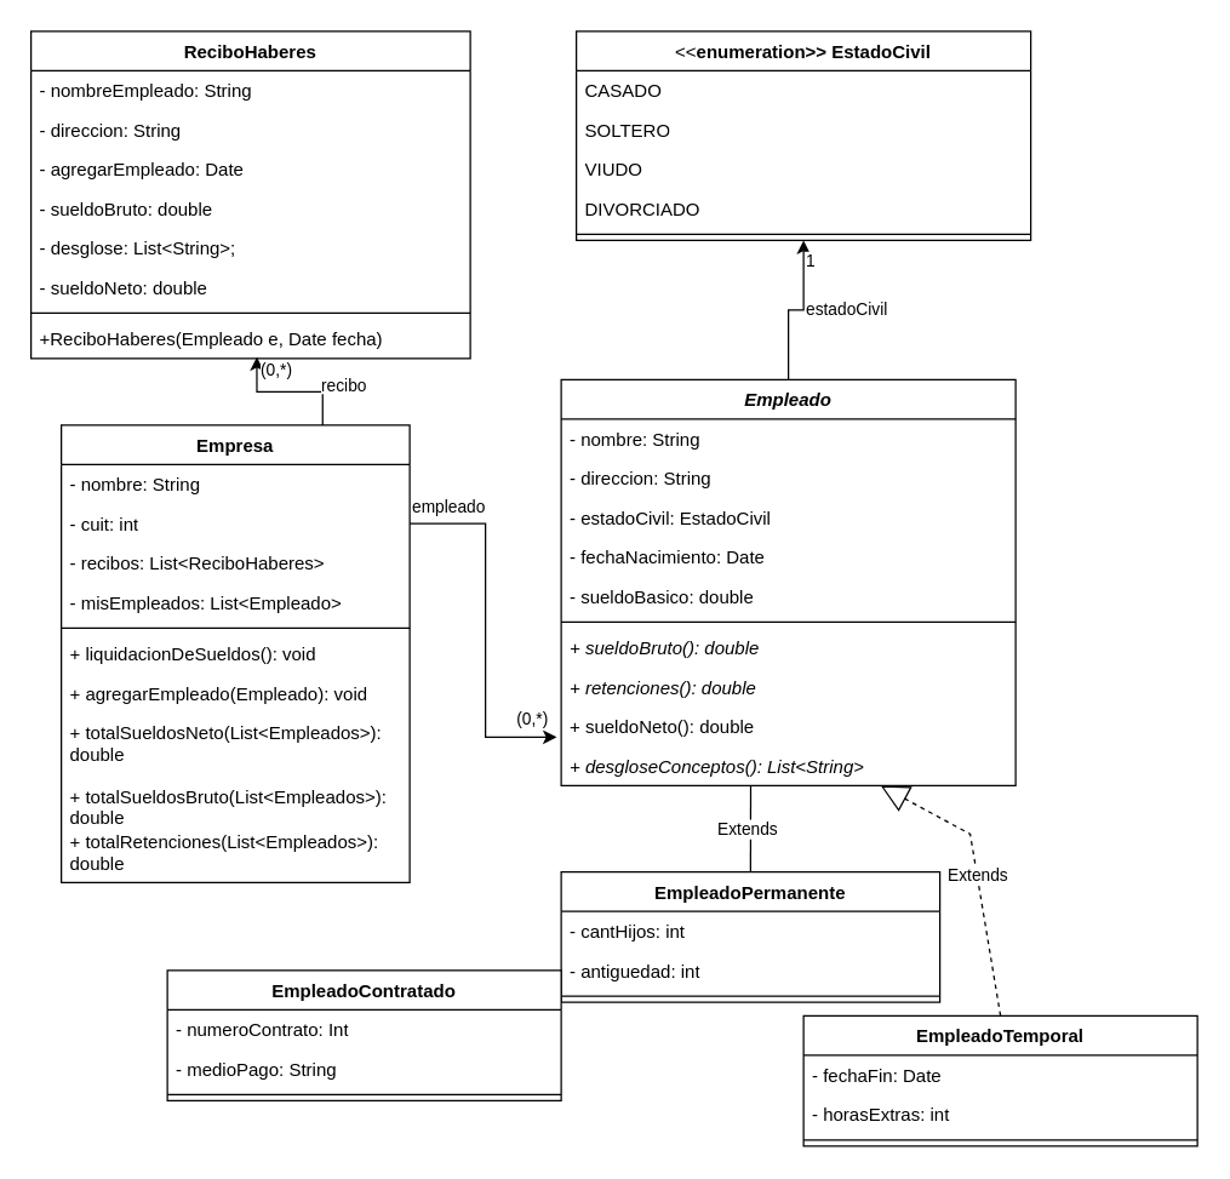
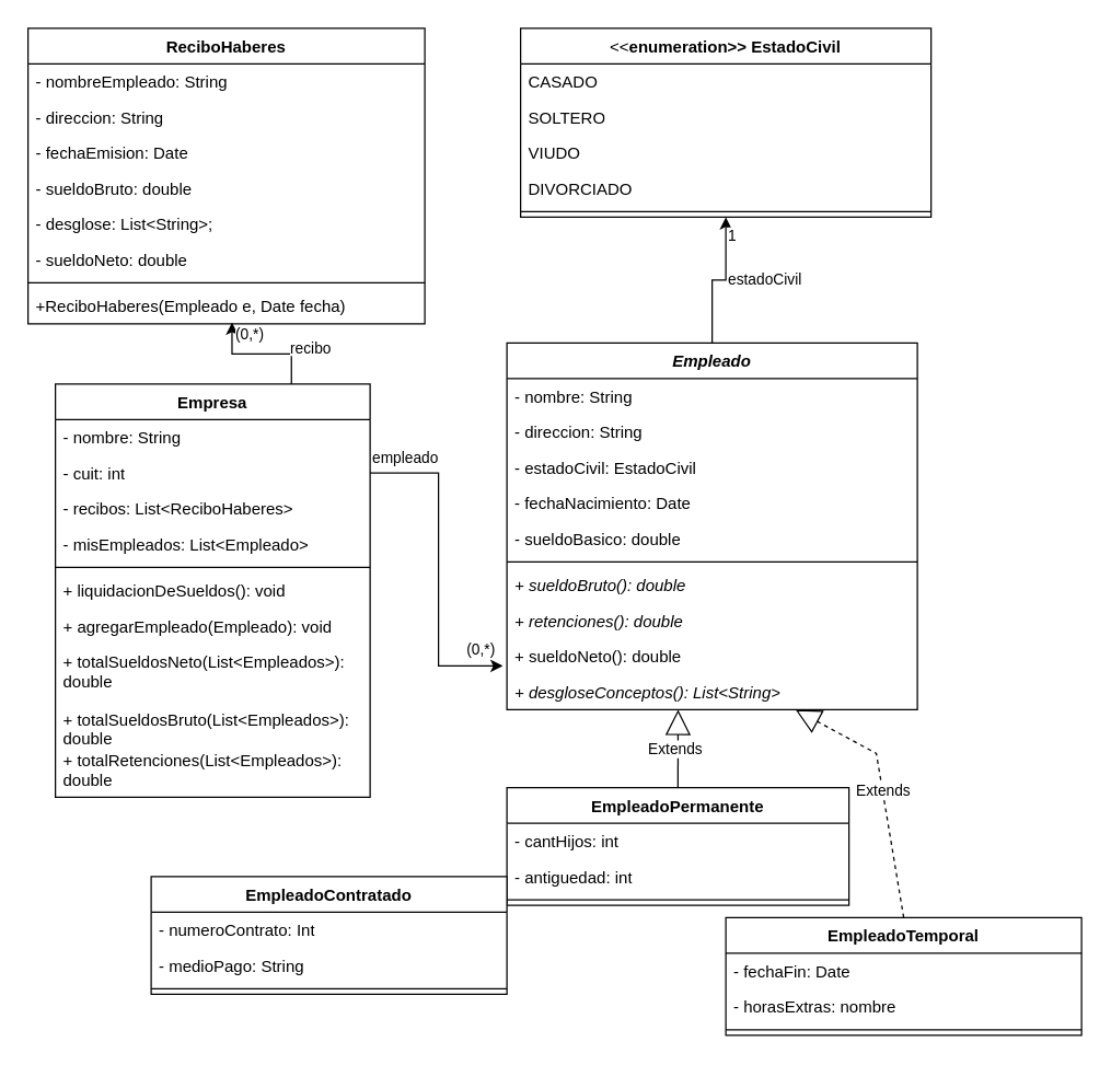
  <mxCell id="0" />
  <mxCell id="1" parent="0" />
  <mxCell id="2" style="edgeStyle=orthogonalEdgeStyle;rounded=0;orthogonalLoop=1;jettySize=auto;html=1;exitX=0.5;exitY=0;exitDx=0;exitDy=0;entryX=0.5;entryY=1;entryDx=0;entryDy=0;" edge="1" parent="1" source="3" target="54"><mxGeometry relative="1" as="geometry" /></mxCell>
  <mxCell id="3" value="&lt;i&gt;Empleado&lt;/i&gt;" style="swimlane;fontStyle=1;align=center;verticalAlign=top;childLayout=stackLayout;horizontal=1;startSize=26;horizontalStack=0;resizeParent=1;resizeParentMax=0;resizeLast=0;collapsible=1;marginBottom=0;whiteSpace=wrap;html=1;" parent="1" vertex="1"><mxGeometry x="370" y="250" width="300" height="268" as="geometry" /></mxCell>
  <mxCell id="4" value="- nombre: String" style="text;strokeColor=none;fillColor=none;align=left;verticalAlign=top;spacingLeft=4;spacingRight=4;overflow=hidden;rotatable=0;points=[[0,0.5],[1,0.5]];portConstraint=eastwest;whiteSpace=wrap;html=1;" parent="3" vertex="1"><mxGeometry y="26" width="300" height="26" as="geometry" /></mxCell>
  <mxCell id="5" value="- direccion: String" style="text;strokeColor=none;fillColor=none;align=left;verticalAlign=top;spacingLeft=4;spacingRight=4;overflow=hidden;rotatable=0;points=[[0,0.5],[1,0.5]];portConstraint=eastwest;whiteSpace=wrap;html=1;" parent="3" vertex="1"><mxGeometry y="52" width="300" height="26" as="geometry" /></mxCell>
  <mxCell id="6" value="- estadoCivil: EstadoCivil" style="text;strokeColor=none;fillColor=none;align=left;verticalAlign=top;spacingLeft=4;spacingRight=4;overflow=hidden;rotatable=0;points=[[0,0.5],[1,0.5]];portConstraint=eastwest;whiteSpace=wrap;html=1;" parent="3" vertex="1"><mxGeometry y="78" width="300" height="26" as="geometry" /></mxCell>
  <mxCell id="7" value="- fechaNacimiento: Date" style="text;strokeColor=none;fillColor=none;align=left;verticalAlign=top;spacingLeft=4;spacingRight=4;overflow=hidden;rotatable=0;points=[[0,0.5],[1,0.5]];portConstraint=eastwest;whiteSpace=wrap;html=1;" parent="3" vertex="1"><mxGeometry y="104" width="300" height="26" as="geometry" /></mxCell>
  <mxCell id="8" value="- sueldoBasico: double" style="text;strokeColor=none;fillColor=none;align=left;verticalAlign=top;spacingLeft=4;spacingRight=4;overflow=hidden;rotatable=0;points=[[0,0.5],[1,0.5]];portConstraint=eastwest;whiteSpace=wrap;html=1;" parent="3" vertex="1"><mxGeometry y="130" width="300" height="26" as="geometry" /></mxCell>
  <mxCell id="9" value="" style="line;strokeWidth=1;fillColor=none;align=left;verticalAlign=middle;spacingTop=-1;spacingLeft=3;spacingRight=3;rotatable=0;labelPosition=right;points=[];portConstraint=eastwest;strokeColor=inherit;" parent="3" vertex="1"><mxGeometry y="156" width="300" height="8" as="geometry" /></mxCell>
  <mxCell id="10" value="&lt;i&gt;+ sueldoBruto(): double&lt;/i&gt;" style="text;strokeColor=none;fillColor=none;align=left;verticalAlign=top;spacingLeft=4;spacingRight=4;overflow=hidden;rotatable=0;points=[[0,0.5],[1,0.5]];portConstraint=eastwest;whiteSpace=wrap;html=1;" parent="3" vertex="1"><mxGeometry y="164" width="300" height="26" as="geometry" /></mxCell>
  <mxCell id="11" value="&lt;i&gt;+ retenciones(): double&lt;/i&gt;" style="text;strokeColor=none;fillColor=none;align=left;verticalAlign=top;spacingLeft=4;spacingRight=4;overflow=hidden;rotatable=0;points=[[0,0.5],[1,0.5]];portConstraint=eastwest;whiteSpace=wrap;html=1;" parent="3" vertex="1"><mxGeometry y="190" width="300" height="26" as="geometry" /></mxCell>
  <mxCell id="12" value="+ sueldoNeto(): double" style="text;strokeColor=none;fillColor=none;align=left;verticalAlign=top;spacingLeft=4;spacingRight=4;overflow=hidden;rotatable=0;points=[[0,0.5],[1,0.5]];portConstraint=eastwest;whiteSpace=wrap;html=1;" parent="3" vertex="1"><mxGeometry y="216" width="300" height="26" as="geometry" /></mxCell>
  <mxCell id="13" value="&lt;i&gt;+ desgloseConceptos(): List&amp;lt;String&amp;gt;&lt;/i&gt;" style="text;strokeColor=none;fillColor=none;align=left;verticalAlign=top;spacingLeft=4;spacingRight=4;overflow=hidden;rotatable=0;points=[[0,0.5],[1,0.5]];portConstraint=eastwest;whiteSpace=wrap;html=1;" parent="3" vertex="1"><mxGeometry y="242" width="300" height="26" as="geometry" /></mxCell>
  <mxCell id="14" value="Empresa" style="swimlane;fontStyle=1;align=center;verticalAlign=top;childLayout=stackLayout;horizontal=1;startSize=26;horizontalStack=0;resizeParent=1;resizeParentMax=0;resizeLast=0;collapsible=1;marginBottom=0;whiteSpace=wrap;html=1;" parent="1" vertex="1"><mxGeometry x="40" y="280" width="230" height="302" as="geometry" /></mxCell>
  <mxCell id="15" value="- nombre: String" style="text;strokeColor=none;fillColor=none;align=left;verticalAlign=top;spacingLeft=4;spacingRight=4;overflow=hidden;rotatable=0;points=[[0,0.5],[1,0.5]];portConstraint=eastwest;whiteSpace=wrap;html=1;" parent="14" vertex="1"><mxGeometry y="26" width="230" height="26" as="geometry" /></mxCell>
  <mxCell id="16" value="- cuit: int" style="text;strokeColor=none;fillColor=none;align=left;verticalAlign=top;spacingLeft=4;spacingRight=4;overflow=hidden;rotatable=0;points=[[0,0.5],[1,0.5]];portConstraint=eastwest;whiteSpace=wrap;html=1;" parent="14" vertex="1"><mxGeometry y="52" width="230" height="26" as="geometry" /></mxCell>
  <mxCell id="17" value="- recibos: List&amp;lt;ReciboHaberes&amp;gt;" style="text;strokeColor=none;fillColor=none;align=left;verticalAlign=top;spacingLeft=4;spacingRight=4;overflow=hidden;rotatable=0;points=[[0,0.5],[1,0.5]];portConstraint=eastwest;whiteSpace=wrap;html=1;" parent="14" vertex="1"><mxGeometry y="78" width="230" height="26" as="geometry" /></mxCell>
  <mxCell id="18" value="- misEmpleados: List&amp;lt;Empleado&amp;gt;" style="text;strokeColor=none;fillColor=none;align=left;verticalAlign=top;spacingLeft=4;spacingRight=4;overflow=hidden;rotatable=0;points=[[0,0.5],[1,0.5]];portConstraint=eastwest;whiteSpace=wrap;html=1;" parent="14" vertex="1"><mxGeometry y="104" width="230" height="26" as="geometry" /></mxCell>
  <mxCell id="19" value="" style="line;strokeWidth=1;fillColor=none;align=left;verticalAlign=middle;spacingTop=-1;spacingLeft=3;spacingRight=3;rotatable=0;labelPosition=right;points=[];portConstraint=eastwest;strokeColor=inherit;" parent="14" vertex="1"><mxGeometry y="130" width="230" height="8" as="geometry" /></mxCell>
  <mxCell id="20" value="+ liquidacionDeSueldos(): void" style="text;strokeColor=none;fillColor=none;align=left;verticalAlign=top;spacingLeft=4;spacingRight=4;overflow=hidden;rotatable=0;points=[[0,0.5],[1,0.5]];portConstraint=eastwest;whiteSpace=wrap;html=1;" parent="14" vertex="1"><mxGeometry y="138" width="230" height="26" as="geometry" /></mxCell>
  <mxCell id="21" value="+ &lt;span&gt;agregarEmpleado(Empleado&lt;/span&gt;): void" style="text;strokeColor=none;fillColor=none;align=left;verticalAlign=top;spacingLeft=4;spacingRight=4;overflow=hidden;rotatable=0;points=[[0,0.5],[1,0.5]];portConstraint=eastwest;whiteSpace=wrap;html=1;fontStyle=0" parent="14" vertex="1"><mxGeometry y="164" width="230" height="26" as="geometry" /></mxCell>
  <mxCell id="22" value="+ totalSueldosNeto(List&amp;lt;Empleados&amp;gt;): double" style="text;strokeColor=none;fillColor=none;align=left;verticalAlign=top;spacingLeft=4;spacingRight=4;overflow=hidden;rotatable=0;points=[[0,0.5],[1,0.5]];portConstraint=eastwest;whiteSpace=wrap;html=1;" parent="14" vertex="1"><mxGeometry y="190" width="230" height="42" as="geometry" /></mxCell>
  <mxCell id="23" value="+ totalSueldosBruto(List&amp;lt;Empleados&amp;gt;): double" style="text;strokeColor=none;fillColor=none;align=left;verticalAlign=top;spacingLeft=4;spacingRight=4;overflow=hidden;rotatable=0;points=[[0,0.5],[1,0.5]];portConstraint=eastwest;whiteSpace=wrap;html=1;" parent="14" vertex="1"><mxGeometry y="232" width="230" height="30" as="geometry" /></mxCell>
  <mxCell id="24" value="+ totalRetenciones(List&amp;lt;Empleados&amp;gt;): double" style="text;strokeColor=none;fillColor=none;align=left;verticalAlign=top;spacingLeft=4;spacingRight=4;overflow=hidden;rotatable=0;points=[[0,0.5],[1,0.5]];portConstraint=eastwest;whiteSpace=wrap;html=1;" parent="14" vertex="1"><mxGeometry y="262" width="230" height="40" as="geometry" /></mxCell>
  <mxCell id="25" value="EmpleadoPermanente" style="swimlane;fontStyle=1;align=center;verticalAlign=top;childLayout=stackLayout;horizontal=1;startSize=26;horizontalStack=0;resizeParent=1;resizeParentMax=0;resizeLast=0;collapsible=1;marginBottom=0;whiteSpace=wrap;html=1;" parent="1" vertex="1"><mxGeometry x="370" y="575" width="250" height="86" as="geometry" /></mxCell>
  <mxCell id="26" value="- cantHijos: int" style="text;strokeColor=none;fillColor=none;align=left;verticalAlign=top;spacingLeft=4;spacingRight=4;overflow=hidden;rotatable=0;points=[[0,0.5],[1,0.5]];portConstraint=eastwest;whiteSpace=wrap;html=1;" parent="25" vertex="1"><mxGeometry y="26" width="250" height="26" as="geometry" /></mxCell>
  <mxCell id="27" value="- antiguedad: int" style="text;strokeColor=none;fillColor=none;align=left;verticalAlign=top;spacingLeft=4;spacingRight=4;overflow=hidden;rotatable=0;points=[[0,0.5],[1,0.5]];portConstraint=eastwest;whiteSpace=wrap;html=1;" parent="25" vertex="1"><mxGeometry y="52" width="250" height="26" as="geometry" /></mxCell>
  <mxCell id="28" value="" style="line;strokeWidth=1;fillColor=none;align=left;verticalAlign=middle;spacingTop=-1;spacingLeft=3;spacingRight=3;rotatable=0;labelPosition=right;points=[];portConstraint=eastwest;strokeColor=inherit;" parent="25" vertex="1"><mxGeometry y="78" width="250" height="8" as="geometry" /></mxCell>
  <mxCell id="29" value="EmpleadoTemporal" style="swimlane;fontStyle=1;align=center;verticalAlign=top;childLayout=stackLayout;horizontal=1;startSize=26;horizontalStack=0;resizeParent=1;resizeParentMax=0;resizeLast=0;collapsible=1;marginBottom=0;whiteSpace=wrap;html=1;" parent="1" vertex="1"><mxGeometry x="530" y="670" width="260" height="86" as="geometry" /></mxCell>
  <mxCell id="30" value="- fechaFin: Date" style="text;strokeColor=none;fillColor=none;align=left;verticalAlign=top;spacingLeft=4;spacingRight=4;overflow=hidden;rotatable=0;points=[[0,0.5],[1,0.5]];portConstraint=eastwest;whiteSpace=wrap;html=1;" parent="29" vertex="1"><mxGeometry y="26" width="260" height="26" as="geometry" /></mxCell>
- <mxCell id="31" value="- horasExtras: int" style="text;strokeColor=none;fillColor=none;align=left;verticalAlign=top;spacingLeft=4;spacingRight=4;overflow=hidden;rotatable=0;points=[[0,0.5],[1,0.5]];portConstraint=eastwest;whiteSpace=wrap;html=1;" parent="29" vertex="1"><mxGeometry y="52" width="260" height="26" as="geometry" /></mxCell>
+ <mxCell id="31" value="- horasExtras: nombre" style="text;strokeColor=none;fillColor=none;align=left;verticalAlign=top;spacingLeft=4;spacingRight=4;overflow=hidden;rotatable=0;points=[[0,0.5],[1,0.5]];portConstraint=eastwest;whiteSpace=wrap;html=1;" parent="29" vertex="1"><mxGeometry y="52" width="260" height="26" as="geometry" /></mxCell>
  <mxCell id="32" value="" style="line;strokeWidth=1;fillColor=none;align=left;verticalAlign=middle;spacingTop=-1;spacingLeft=3;spacingRight=3;rotatable=0;labelPosition=right;points=[];portConstraint=eastwest;strokeColor=inherit;" parent="29" vertex="1"><mxGeometry y="78" width="260" height="8" as="geometry" /></mxCell>
- <mxCell id="33" value="Extends" style="endArrow=none;endSize=16;endFill=0;html=1;rounded=0;exitX=0.5;exitY=0;exitDx=0;exitDy=0;entryX=0.417;entryY=1;entryDx=0;entryDy=0;entryPerimeter=0;" parent="1" source="25" target="13" edge="1"><mxGeometry x="-0.001" y="2" width="160" relative="1" as="geometry"><mxPoint x="270" y="400" as="sourcePoint" /><mxPoint x="430" y="400" as="targetPoint" /><mxPoint as="offset" /></mxGeometry></mxCell>
+ <mxCell id="33" value="Extends" style="endArrow=block;endSize=16;endFill=0;html=1;rounded=0;exitX=0.5;exitY=0;exitDx=0;exitDy=0;entryX=0.417;entryY=1;entryDx=0;entryDy=0;entryPerimeter=0;" parent="1" source="25" target="13" edge="1"><mxGeometry x="-0.001" y="2" width="160" relative="1" as="geometry"><mxPoint x="270" y="400" as="sourcePoint" /><mxPoint x="430" y="400" as="targetPoint" /><mxPoint as="offset" /></mxGeometry></mxCell>
  <mxCell id="34" value="Extends" style="endArrow=block;endSize=16;endFill=0;html=1;rounded=0;exitX=0.5;exitY=0;exitDx=0;exitDy=0;entryX=0.703;entryY=1;entryDx=0;entryDy=0;entryPerimeter=0;dashed=1;" parent="1" source="29" target="13" edge="1"><mxGeometry width="160" relative="1" as="geometry"><mxPoint x="600" y="380" as="sourcePoint" /><mxPoint x="610" y="440" as="targetPoint" /><Array as="points"><mxPoint x="640" y="550" /></Array></mxGeometry></mxCell>
  <mxCell id="35" value="ReciboHaberes" style="swimlane;fontStyle=1;align=center;verticalAlign=top;childLayout=stackLayout;horizontal=1;startSize=26;horizontalStack=0;resizeParent=1;resizeParentMax=0;resizeLast=0;collapsible=1;marginBottom=0;whiteSpace=wrap;html=1;" parent="1" vertex="1"><mxGeometry x="20" y="20" width="290" height="216" as="geometry" /></mxCell>
  <mxCell id="36" value="- nombreEmpleado: String" style="text;strokeColor=none;fillColor=none;align=left;verticalAlign=top;spacingLeft=4;spacingRight=4;overflow=hidden;rotatable=0;points=[[0,0.5],[1,0.5]];portConstraint=eastwest;whiteSpace=wrap;html=1;" parent="35" vertex="1"><mxGeometry y="26" width="290" height="26" as="geometry" /></mxCell>
  <mxCell id="37" value="- direccion: String" style="text;strokeColor=none;fillColor=none;align=left;verticalAlign=top;spacingLeft=4;spacingRight=4;overflow=hidden;rotatable=0;points=[[0,0.5],[1,0.5]];portConstraint=eastwest;whiteSpace=wrap;html=1;" parent="35" vertex="1"><mxGeometry y="52" width="290" height="26" as="geometry" /></mxCell>
- <mxCell id="38" value="- agregarEmpleado: Date" style="text;strokeColor=none;fillColor=none;align=left;verticalAlign=top;spacingLeft=4;spacingRight=4;overflow=hidden;rotatable=0;points=[[0,0.5],[1,0.5]];portConstraint=eastwest;whiteSpace=wrap;html=1;" parent="35" vertex="1"><mxGeometry y="78" width="290" height="26" as="geometry" /></mxCell>
+ <mxCell id="38" value="- fechaEmision: Date" style="text;strokeColor=none;fillColor=none;align=left;verticalAlign=top;spacingLeft=4;spacingRight=4;overflow=hidden;rotatable=0;points=[[0,0.5],[1,0.5]];portConstraint=eastwest;whiteSpace=wrap;html=1;" parent="35" vertex="1"><mxGeometry y="78" width="290" height="26" as="geometry" /></mxCell>
  <mxCell id="39" value="- sueldoBruto: double" style="text;strokeColor=none;fillColor=none;align=left;verticalAlign=top;spacingLeft=4;spacingRight=4;overflow=hidden;rotatable=0;points=[[0,0.5],[1,0.5]];portConstraint=eastwest;whiteSpace=wrap;html=1;" parent="35" vertex="1"><mxGeometry y="104" width="290" height="26" as="geometry" /></mxCell>
  <mxCell id="40" value="- desglose: List&amp;lt;String&amp;gt;;" style="text;strokeColor=none;fillColor=none;align=left;verticalAlign=top;spacingLeft=4;spacingRight=4;overflow=hidden;rotatable=0;points=[[0,0.5],[1,0.5]];portConstraint=eastwest;whiteSpace=wrap;html=1;" parent="35" vertex="1"><mxGeometry y="130" width="290" height="26" as="geometry" /></mxCell>
  <mxCell id="41" value="- sueldoNeto: double" style="text;strokeColor=none;fillColor=none;align=left;verticalAlign=top;spacingLeft=4;spacingRight=4;overflow=hidden;rotatable=0;points=[[0,0.5],[1,0.5]];portConstraint=eastwest;whiteSpace=wrap;html=1;" parent="35" vertex="1"><mxGeometry y="156" width="290" height="26" as="geometry" /></mxCell>
  <mxCell id="42" value="" style="line;strokeWidth=1;fillColor=none;align=left;verticalAlign=middle;spacingTop=-1;spacingLeft=3;spacingRight=3;rotatable=0;labelPosition=right;points=[];portConstraint=eastwest;strokeColor=inherit;" parent="35" vertex="1"><mxGeometry y="182" width="290" height="8" as="geometry" /></mxCell>
  <mxCell id="43" value="+ReciboHaberes(Empleado e, Date fecha)" style="text;strokeColor=none;fillColor=none;align=left;verticalAlign=top;spacingLeft=4;spacingRight=4;overflow=hidden;rotatable=0;points=[[0,0.5],[1,0.5]];portConstraint=eastwest;whiteSpace=wrap;html=1;" parent="35" vertex="1"><mxGeometry y="190" width="290" height="26" as="geometry" /></mxCell>
  <mxCell id="44" value="EmpleadoContratado" style="swimlane;fontStyle=1;align=center;verticalAlign=top;childLayout=stackLayout;horizontal=1;startSize=26;horizontalStack=0;resizeParent=1;resizeParentMax=0;resizeLast=0;collapsible=1;marginBottom=0;whiteSpace=wrap;html=1;" parent="1" vertex="1"><mxGeometry x="110" y="640" width="260" height="86" as="geometry" /></mxCell>
  <mxCell id="45" value="- numeroContrato: Int" style="text;strokeColor=none;fillColor=none;align=left;verticalAlign=top;spacingLeft=4;spacingRight=4;overflow=hidden;rotatable=0;points=[[0,0.5],[1,0.5]];portConstraint=eastwest;whiteSpace=wrap;html=1;" parent="44" vertex="1"><mxGeometry y="26" width="260" height="26" as="geometry" /></mxCell>
  <mxCell id="46" value="- medioPago: String" style="text;strokeColor=none;fillColor=none;align=left;verticalAlign=top;spacingLeft=4;spacingRight=4;overflow=hidden;rotatable=0;points=[[0,0.5],[1,0.5]];portConstraint=eastwest;whiteSpace=wrap;html=1;" parent="44" vertex="1"><mxGeometry y="52" width="260" height="26" as="geometry" /></mxCell>
  <mxCell id="47" value="" style="line;strokeWidth=1;fillColor=none;align=left;verticalAlign=middle;spacingTop=-1;spacingLeft=3;spacingRight=3;rotatable=0;labelPosition=right;points=[];portConstraint=eastwest;strokeColor=inherit;" parent="44" vertex="1"><mxGeometry y="78" width="260" height="8" as="geometry" /></mxCell>
  <mxCell id="48" style="edgeStyle=orthogonalEdgeStyle;rounded=0;orthogonalLoop=1;jettySize=auto;html=1;exitX=0.75;exitY=0;exitDx=0;exitDy=0;entryX=0.514;entryY=0.962;entryDx=0;entryDy=0;entryPerimeter=0;" parent="1" source="14" target="43" edge="1"><mxGeometry relative="1" as="geometry" /></mxCell>
  <mxCell id="49" value="&lt;span style=&quot;color: rgb(0, 0, 0); font-family: Helvetica; font-size: 11px; font-style: normal; font-variant-ligatures: normal; font-variant-caps: normal; font-weight: 400; letter-spacing: normal; orphans: 2; text-align: left; text-indent: 0px; text-transform: none; widows: 2; word-spacing: 0px; -webkit-text-stroke-width: 0px; white-space: nowrap; background-color: rgb(255, 255, 255); text-decoration-thickness: initial; text-decoration-style: initial; text-decoration-color: initial; float: none; display: inline !important;&quot;&gt;(0,*)&lt;/span&gt;" style="text;whiteSpace=wrap;html=1;" parent="1" vertex="1"><mxGeometry x="339" y="460" width="90" height="40" as="geometry" /></mxCell>
  <mxCell id="50" style="edgeStyle=orthogonalEdgeStyle;rounded=0;orthogonalLoop=1;jettySize=auto;html=1;exitX=1;exitY=0.5;exitDx=0;exitDy=0;entryX=-0.01;entryY=0.769;entryDx=0;entryDy=0;entryPerimeter=0;" edge="1" parent="1" source="16" target="12"><mxGeometry relative="1" as="geometry" /></mxCell>
  <mxCell id="51" value="&lt;span style=&quot;color: rgb(0, 0, 0); font-family: Helvetica; font-size: 11px; font-style: normal; font-variant-ligatures: normal; font-variant-caps: normal; font-weight: 400; letter-spacing: normal; orphans: 2; text-align: left; text-indent: 0px; text-transform: none; widows: 2; word-spacing: 0px; -webkit-text-stroke-width: 0px; white-space: nowrap; background-color: rgb(255, 255, 255); text-decoration-thickness: initial; text-decoration-style: initial; text-decoration-color: initial; float: none; display: inline !important;&quot;&gt;(0,*)&lt;/span&gt;" style="text;whiteSpace=wrap;html=1;" vertex="1" parent="1"><mxGeometry x="170" y="230" width="90" height="40" as="geometry" /></mxCell>
  <mxCell id="52" value="&lt;span style=&quot;color: rgb(0, 0, 0); font-family: Helvetica; font-size: 11px; font-style: normal; font-variant-ligatures: normal; font-variant-caps: normal; font-weight: 400; letter-spacing: normal; orphans: 2; text-align: left; text-indent: 0px; text-transform: none; widows: 2; word-spacing: 0px; -webkit-text-stroke-width: 0px; white-space: nowrap; background-color: rgb(255, 255, 255); text-decoration-thickness: initial; text-decoration-style: initial; text-decoration-color: initial; float: none; display: inline !important;&quot;&gt;empleado&lt;/span&gt;" style="text;whiteSpace=wrap;html=1;" vertex="1" parent="1"><mxGeometry x="270" y="320" width="90" height="40" as="geometry" /></mxCell>
  <mxCell id="53" value="&lt;span style=&quot;color: rgb(0, 0, 0); font-family: Helvetica; font-size: 11px; font-style: normal; font-variant-ligatures: normal; font-variant-caps: normal; font-weight: 400; letter-spacing: normal; orphans: 2; text-align: left; text-indent: 0px; text-transform: none; widows: 2; word-spacing: 0px; -webkit-text-stroke-width: 0px; white-space: nowrap; background-color: rgb(255, 255, 255); text-decoration-thickness: initial; text-decoration-style: initial; text-decoration-color: initial; float: none; display: inline !important;&quot;&gt;recibo&lt;/span&gt;" style="text;whiteSpace=wrap;html=1;" vertex="1" parent="1"><mxGeometry x="210" y="240" width="90" height="40" as="geometry" /></mxCell>
  <mxCell id="54" value="&lt;span style=&quot;font-weight: 400;&quot;&gt;&amp;lt;&amp;lt;&lt;/span&gt;enumeration&amp;gt;&amp;gt; EstadoCivil" style="swimlane;fontStyle=1;align=center;verticalAlign=top;childLayout=stackLayout;horizontal=1;startSize=26;horizontalStack=0;resizeParent=1;resizeParentMax=0;resizeLast=0;collapsible=1;marginBottom=0;whiteSpace=wrap;html=1;" vertex="1" parent="1"><mxGeometry x="380" y="20" width="300" height="138" as="geometry" /></mxCell>
  <mxCell id="55" value="CASADO" style="text;strokeColor=none;fillColor=none;align=left;verticalAlign=top;spacingLeft=4;spacingRight=4;overflow=hidden;rotatable=0;points=[[0,0.5],[1,0.5]];portConstraint=eastwest;whiteSpace=wrap;html=1;" vertex="1" parent="54"><mxGeometry y="26" width="300" height="26" as="geometry" /></mxCell>
  <mxCell id="56" value="SOLTERO" style="text;strokeColor=none;fillColor=none;align=left;verticalAlign=top;spacingLeft=4;spacingRight=4;overflow=hidden;rotatable=0;points=[[0,0.5],[1,0.5]];portConstraint=eastwest;whiteSpace=wrap;html=1;" vertex="1" parent="54"><mxGeometry y="52" width="300" height="26" as="geometry" /></mxCell>
  <mxCell id="57" value="VIUDO" style="text;strokeColor=none;fillColor=none;align=left;verticalAlign=top;spacingLeft=4;spacingRight=4;overflow=hidden;rotatable=0;points=[[0,0.5],[1,0.5]];portConstraint=eastwest;whiteSpace=wrap;html=1;" vertex="1" parent="54"><mxGeometry y="78" width="300" height="26" as="geometry" /></mxCell>
  <mxCell id="58" value="DIVORCIADO" style="text;strokeColor=none;fillColor=none;align=left;verticalAlign=top;spacingLeft=4;spacingRight=4;overflow=hidden;rotatable=0;points=[[0,0.5],[1,0.5]];portConstraint=eastwest;whiteSpace=wrap;html=1;" vertex="1" parent="54"><mxGeometry y="104" width="300" height="26" as="geometry" /></mxCell>
  <mxCell id="59" value="" style="line;strokeWidth=1;fillColor=none;align=left;verticalAlign=middle;spacingTop=-1;spacingLeft=3;spacingRight=3;rotatable=0;labelPosition=right;points=[];portConstraint=eastwest;strokeColor=inherit;" vertex="1" parent="54"><mxGeometry y="130" width="300" height="8" as="geometry" /></mxCell>
  <mxCell id="60" value="&lt;span style=&quot;color: rgb(0, 0, 0); font-family: Helvetica; font-size: 11px; font-style: normal; font-variant-ligatures: normal; font-variant-caps: normal; font-weight: 400; letter-spacing: normal; orphans: 2; text-align: left; text-indent: 0px; text-transform: none; widows: 2; word-spacing: 0px; -webkit-text-stroke-width: 0px; white-space: nowrap; background-color: rgb(255, 255, 255); text-decoration-thickness: initial; text-decoration-style: initial; text-decoration-color: initial; float: none; display: inline !important;&quot;&gt;1&lt;/span&gt;" style="text;whiteSpace=wrap;html=1;" vertex="1" parent="1"><mxGeometry x="530" y="158" width="90" height="40" as="geometry" /></mxCell>
  <mxCell id="61" value="&lt;span style=&quot;color: rgb(0, 0, 0); font-family: Helvetica; font-size: 11px; font-style: normal; font-variant-ligatures: normal; font-variant-caps: normal; font-weight: 400; letter-spacing: normal; orphans: 2; text-align: left; text-indent: 0px; text-transform: none; widows: 2; word-spacing: 0px; -webkit-text-stroke-width: 0px; white-space: nowrap; background-color: rgb(255, 255, 255); text-decoration-thickness: initial; text-decoration-style: initial; text-decoration-color: initial; float: none; display: inline !important;&quot;&gt;estadoCivil&lt;/span&gt;" style="text;whiteSpace=wrap;html=1;" vertex="1" parent="1"><mxGeometry x="530" y="190" width="90" height="40" as="geometry" /></mxCell>
